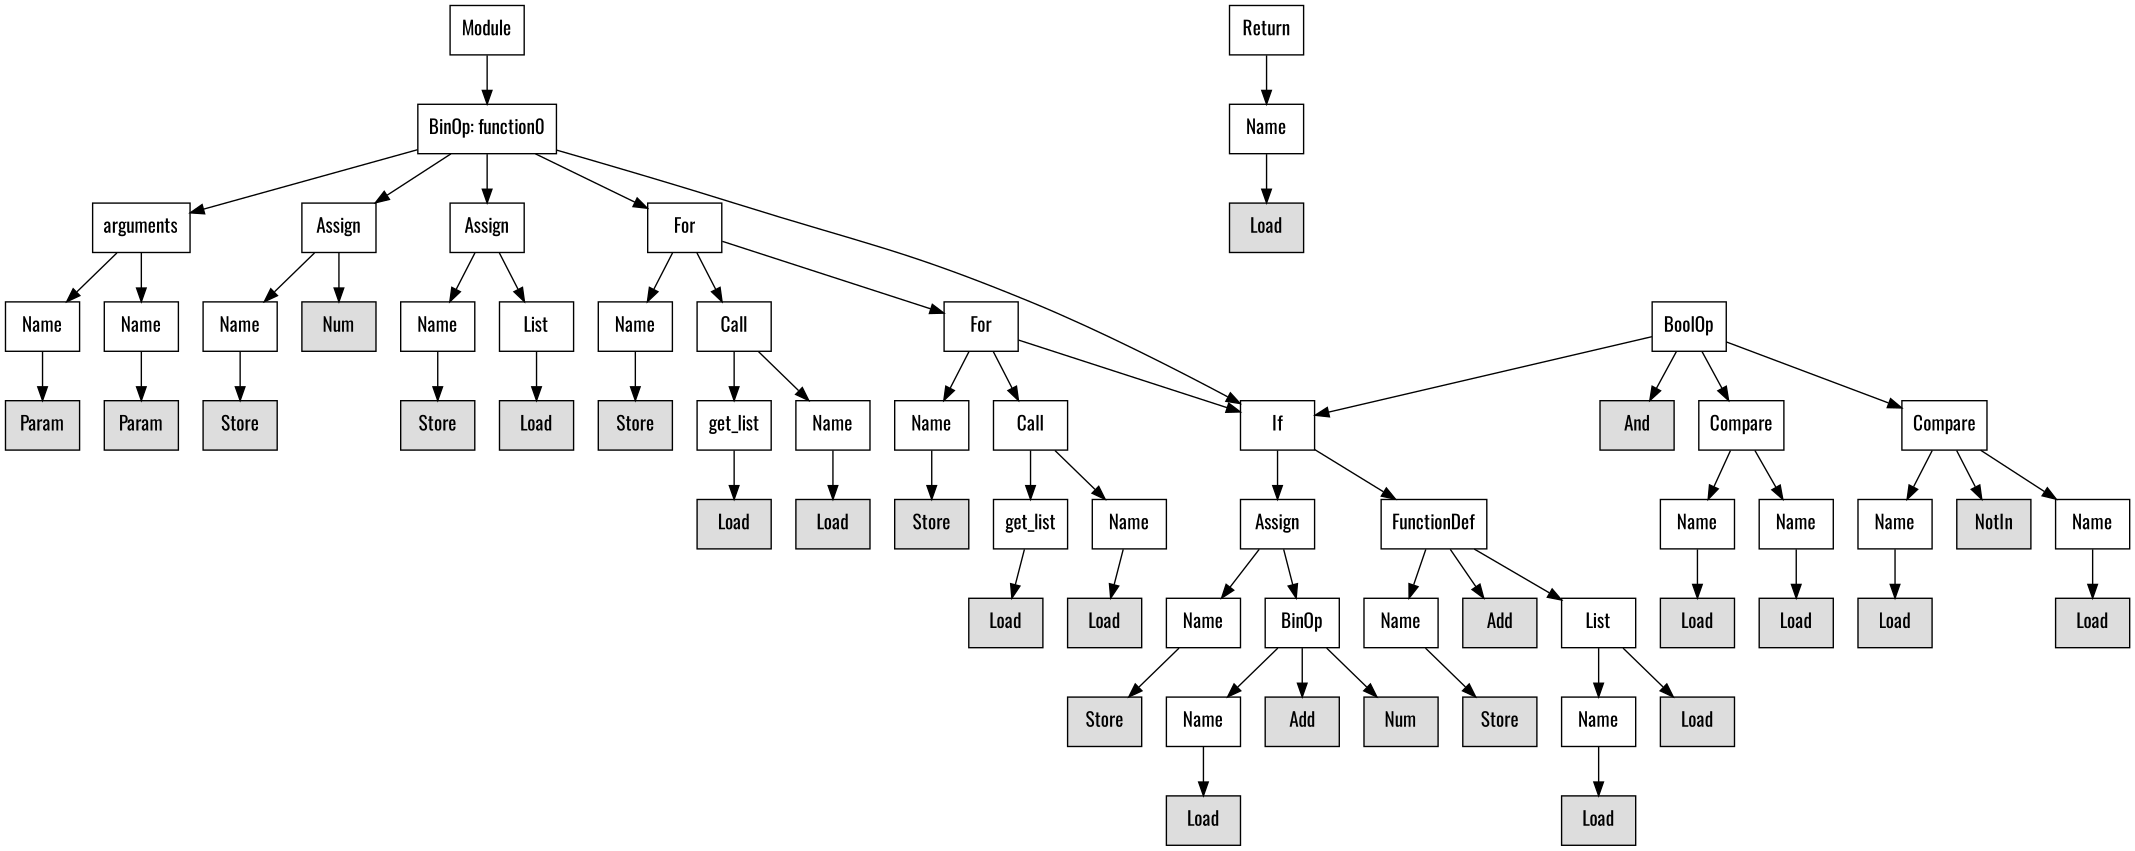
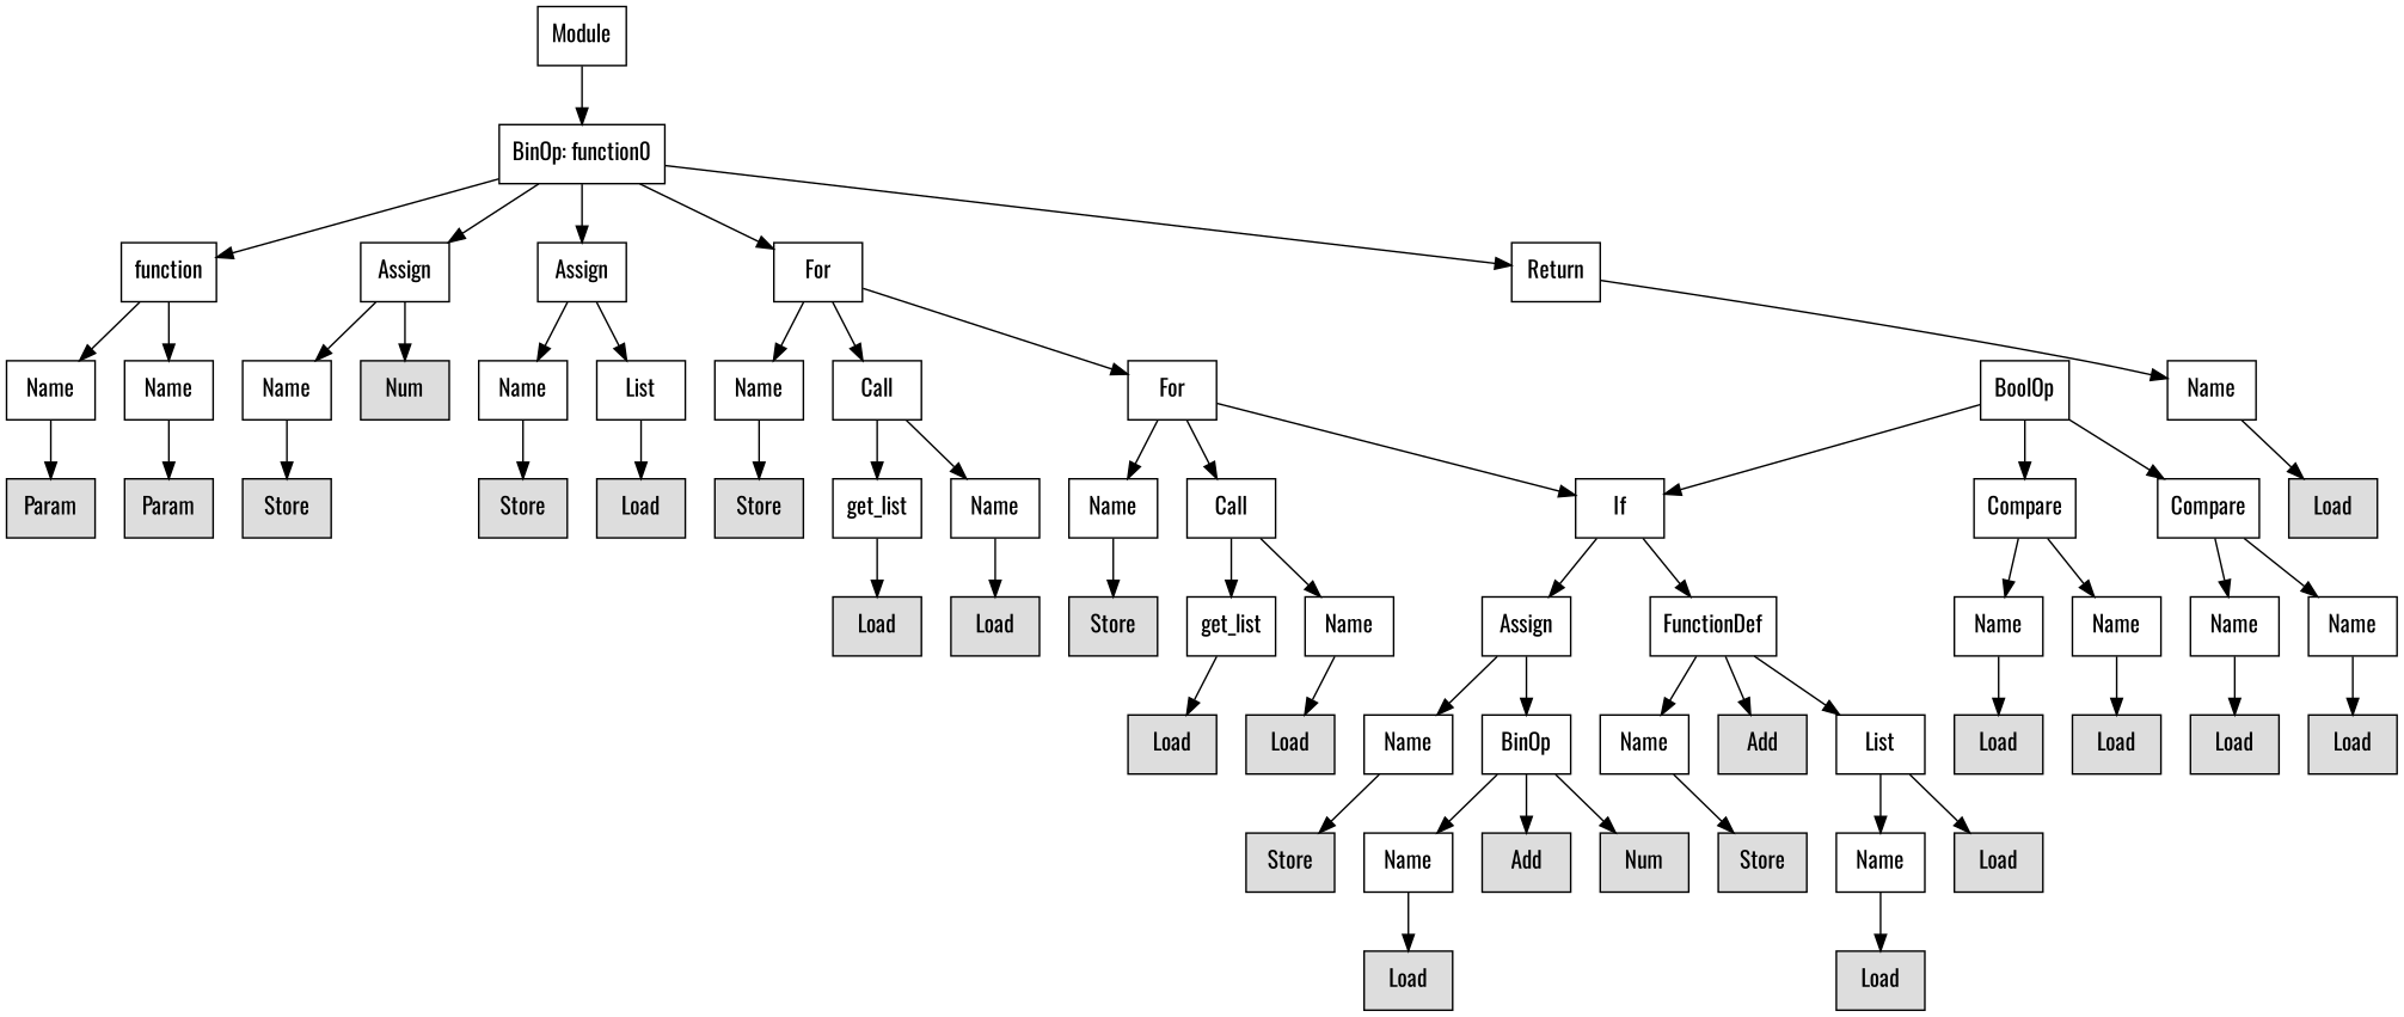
  digraph {
    fontname=Oswald
    node [fontname=Oswald shape=rect]
    edge [fontname=Oswald]
    n1 [label=Module]
    n2 [label="BinOp: function0"]
-   n3 [label=arguments]
+   n3 [label=function]
    n4 [label=Assign]
    n5 [label=Assign]
    n6 [label=For]
    n7 [label=Return]
    n8 [label=Name]
    n9 [label=Name]
    n10 [label=Name]
    n11 [fillcolor="#dddddd" label=Num style=filled]
    n12 [label=Name]
    n13 [label=List]
    n14 [label=Name]
    n15 [label=Call]
    n16 [label=For]
    n17 [label=Name]
    n18 [fillcolor="#dddddd" label=Param style=filled]
    n19 [fillcolor="#dddddd" label=Param style=filled]
    n20 [fillcolor="#dddddd" label=Store style=filled]
    n21 [fillcolor="#dddddd" label=Store style=filled]
    n22 [fillcolor="#dddddd" label=Load style=filled]
    n23 [fillcolor="#dddddd" label=Store style=filled]
    n24 [label=get_list]
    n25 [label=Name]
    n26 [label=Name]
    n27 [label=Call]
    n28 [label=If]
    n29 [fillcolor="#dddddd" label=Load style=filled]
    n30 [fillcolor="#dddddd" label=Load style=filled]
    n31 [fillcolor="#dddddd" label=Load style=filled]
    n32 [fillcolor="#dddddd" label=Store style=filled]
    n33 [label=get_list]
    n34 [label=Name]
    n35 [label=Assign]
    n36 [label=FunctionDef]
    n37 [fillcolor="#dddddd" label=Load style=filled]
    n38 [fillcolor="#dddddd" label=Load style=filled]
    n39 [label=BoolOp]
-   n40 [fillcolor="#dddddd" label=And style=filled]
    n41 [label=Compare]
    n42 [label=Compare]
    n43 [label=Name]
    n44 [label=BinOp]
    n45 [label=Name]
    n46 [fillcolor="#dddddd" label=Add style=filled]
    n47 [label=List]
    n48 [label=Name]
    n49 [label=Name]
    n50 [label=Name]
-   n51 [fillcolor="#dddddd" label=NotIn style=filled]
    n52 [label=Name]
    n53 [fillcolor="#dddddd" label=Store style=filled]
    n54 [label=Name]
    n55 [fillcolor="#dddddd" label=Add style=filled]
    n56 [fillcolor="#dddddd" label=Num style=filled]
    n57 [fillcolor="#dddddd" label=Store style=filled]
    n58 [label=Name]
    n59 [fillcolor="#dddddd" label=Load style=filled]
    n60 [fillcolor="#dddddd" label=Load style=filled]
    n61 [fillcolor="#dddddd" label=Load style=filled]
    n62 [fillcolor="#dddddd" label=Load style=filled]
    n63 [fillcolor="#dddddd" label=Load style=filled]
    n64 [fillcolor="#dddddd" label=Load style=filled]
    n65 [fillcolor="#dddddd" label=Load style=filled]
    n1 -> n2
    n2 -> n3
    n2 -> n4
    n2 -> n5
    n2 -> n6
-   n2 -> n28
+   n2 -> n7
    n3 -> n8
    n3 -> n9
    n4 -> n10
    n4 -> n11
    n5 -> n12
    n5 -> n13
    n6 -> n14
    n6 -> n15
    n6 -> n16
    n7 -> n17
    n8 -> n18
    n9 -> n19
    n10 -> n20
    n12 -> n21
    n13 -> n22
    n14 -> n23
    n15 -> n24
    n15 -> n25
    n16 -> n26
    n16 -> n27
    n16 -> n28
    n17 -> n29
    n24 -> n30
    n25 -> n31
    n26 -> n32
    n27 -> n33
    n27 -> n34
    n28 -> n35
    n28 -> n36
    n33 -> n37
    n34 -> n38
    n35 -> n43
    n35 -> n44
    n36 -> n45
    n36 -> n46
    n36 -> n47
    n39 -> n28
-   n39 -> n40
    n39 -> n41
    n39 -> n42
    n41 -> n48
    n41 -> n49
    n42 -> n50
-   n42 -> n51
    n42 -> n52
    n43 -> n53
    n44 -> n54
    n44 -> n55
    n44 -> n56
    n45 -> n57
    n47 -> n58
    n47 -> n59
    n48 -> n60
    n49 -> n61
    n50 -> n62
    n52 -> n63
    n54 -> n64
    n58 -> n65
  }
